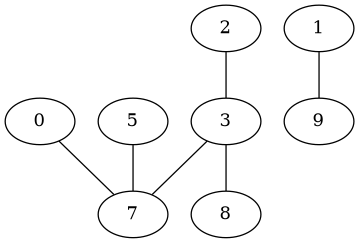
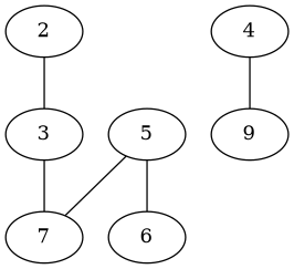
  strict graph {
-   0
    7
-   1
+   1 [label=4]
    9
    2
    3
-   8
    5
-   0 -- 7
+   6
    1 -- 9
    2 -- 3
    3 -- 7
-   3 -- 8
    5 -- 7
+   5 -- 6
  }
